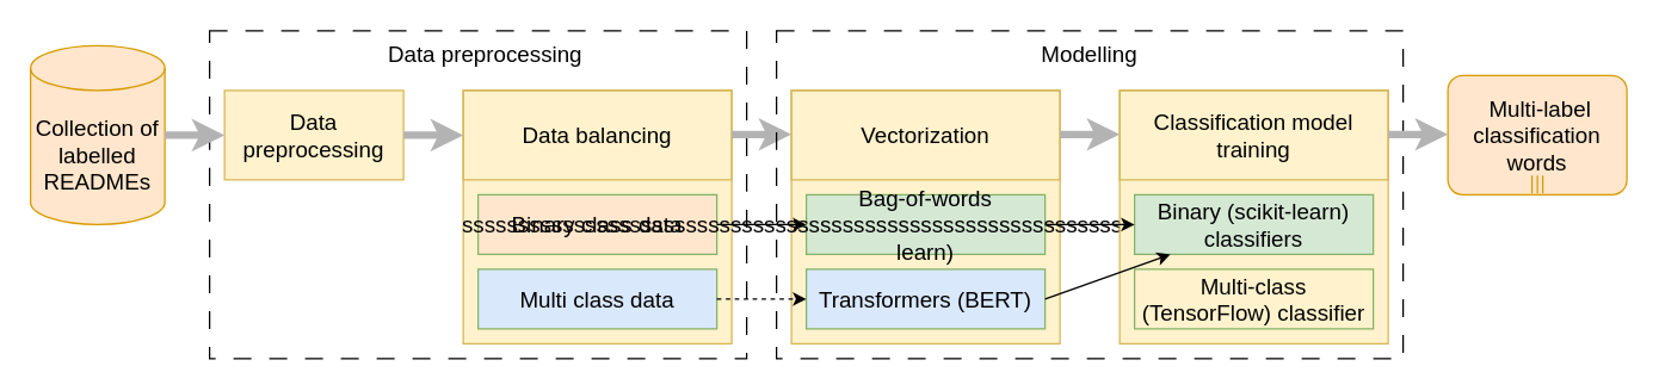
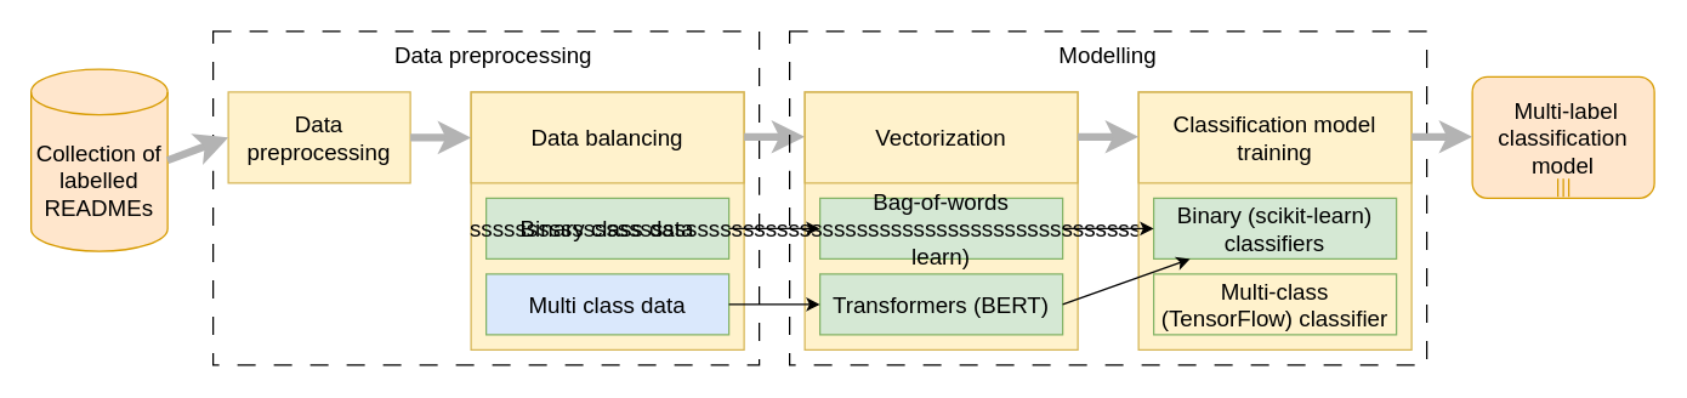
  <mxCell id="0" />
  <mxCell id="1" parent="0" />
  <mxCell id="2" value="" style="rounded=0;whiteSpace=wrap;html=1;strokeColor=#000000;fillColor=none;dashed=1;dashPattern=12 12;" vertex="1" parent="1"><mxGeometry x="140" y="20" width="360" height="220" as="geometry" /></mxCell>
- <mxCell id="3" value="&lt;font style=&quot;font-size: 15px;&quot;&gt;Collection of labelled READMEs&lt;/font&gt;" style="shape=cylinder3;whiteSpace=wrap;html=1;boundedLbl=1;backgroundOutline=1;size=15;fillColor=#ffe6cc;strokeColor=#d79b00;" parent="1" vertex="1"><mxGeometry x="20" y="30" width="90" height="120" as="geometry" /></mxCell>
- <mxCell id="4" value="&lt;font style=&quot;font-size: 15px;&quot;&gt;&amp;nbsp;Multi-label classification words&lt;/font&gt;" style="points=[[0.25,0,0],[0.5,0,0],[0.75,0,0],[1,0.25,0],[1,0.5,0],[1,0.75,0],[0.75,1,0],[0.5,1,0],[0.25,1,0],[0,0.75,0],[0,0.5,0],[0,0.25,0]];shape=mxgraph.bpmn.task;whiteSpace=wrap;rectStyle=rounded;size=10;html=1;taskMarker=abstract;isLoopMultiParallel=1;strokeColor=#D79B00;fillColor=#FFE6CC;align=center;" parent="1" vertex="1"><mxGeometry x="970" y="50" width="120" height="80" as="geometry" /></mxCell>
+ <mxCell id="3" value="&lt;font style=&quot;font-size: 15px;&quot;&gt;Collection of labelled READMEs&lt;/font&gt;" style="shape=cylinder3;whiteSpace=wrap;html=1;boundedLbl=1;backgroundOutline=1;size=15;fillColor=#ffe6cc;strokeColor=#d79b00;" parent="1" vertex="1"><mxGeometry x="20" y="45" width="90" height="120" as="geometry" /></mxCell>
+ <mxCell id="4" value="&lt;font style=&quot;font-size: 15px;&quot;&gt;&amp;nbsp;Multi-label classification model&lt;/font&gt;" style="points=[[0.25,0,0],[0.5,0,0],[0.75,0,0],[1,0.25,0],[1,0.5,0],[1,0.75,0],[0.75,1,0],[0.5,1,0],[0.25,1,0],[0,0.75,0],[0,0.5,0],[0,0.25,0]];shape=mxgraph.bpmn.task;whiteSpace=wrap;rectStyle=rounded;size=10;html=1;taskMarker=abstract;isLoopMultiParallel=1;strokeColor=#D79B00;fillColor=#FFE6CC;align=center;" parent="1" vertex="1"><mxGeometry x="970" y="50" width="120" height="80" as="geometry" /></mxCell>
  <mxCell id="5" value="&lt;font style=&quot;font-size: 15px;&quot;&gt;Data preprocessing&lt;/font&gt;" style="rounded=0;whiteSpace=wrap;html=1;fillColor=#fff2cc;strokeColor=#d6b656;" vertex="1" parent="1"><mxGeometry x="150" y="60" width="120" height="60" as="geometry" /></mxCell>
  <mxCell id="6" value="&lt;font style=&quot;font-size: 15px;&quot;&gt;Data preprocessing&lt;/font&gt;" style="text;html=1;strokeColor=none;fillColor=none;align=center;verticalAlign=middle;whiteSpace=wrap;rounded=0;" vertex="1" parent="1"><mxGeometry x="240" y="20" width="170" height="30" as="geometry" /></mxCell>
  <mxCell id="7" value="" style="group" vertex="1" connectable="0" parent="1"><mxGeometry x="330" y="60" width="180" height="180" as="geometry" /></mxCell>
  <mxCell id="8" value="" style="rounded=0;whiteSpace=wrap;html=1;fillColor=#fff2cc;strokeColor=#d6b656;" vertex="1" parent="7"><mxGeometry x="-20" width="180" height="170" as="geometry" /></mxCell>
  <mxCell id="9" value="&lt;font style=&quot;font-size: 15px;&quot;&gt;Data balancing&lt;/font&gt;" style="text;html=1;strokeColor=#D6B656;fillColor=none;align=center;verticalAlign=middle;whiteSpace=wrap;rounded=0;" vertex="1" parent="7"><mxGeometry x="-20" width="180" height="60" as="geometry" /></mxCell>
- <mxCell id="10" value="&lt;div style=&quot;&quot;&gt;&lt;span style=&quot;background-color: initial; font-size: 15px;&quot;&gt;Binary class data&lt;/span&gt;&lt;/div&gt;" style="rounded=0;whiteSpace=wrap;html=1;strokeColor=#82b366;fillColor=#ffe6cc;align=center;" vertex="1" parent="7"><mxGeometry x="-10" y="70" width="160" height="40" as="geometry" /></mxCell>
+ <mxCell id="10" value="&lt;div style=&quot;&quot;&gt;&lt;span style=&quot;background-color: initial; font-size: 15px;&quot;&gt;Binary class data&lt;/span&gt;&lt;/div&gt;" style="rounded=0;whiteSpace=wrap;html=1;strokeColor=#82b366;fillColor=#d5e8d4;align=center;" vertex="1" parent="7"><mxGeometry x="-10" y="70" width="160" height="40" as="geometry" /></mxCell>
  <mxCell id="11" value="&lt;div style=&quot;&quot;&gt;&lt;span style=&quot;background-color: initial;&quot;&gt;&lt;font style=&quot;font-size: 15px;&quot;&gt;Multi class data&lt;/font&gt;&lt;/span&gt;&lt;/div&gt;" style="rounded=0;whiteSpace=wrap;html=1;strokeColor=#82b366;fillColor=#dae8fc;align=center;" vertex="1" parent="7"><mxGeometry x="-10" y="120" width="160" height="40" as="geometry" /></mxCell>
  <mxCell id="12" value="" style="endArrow=classic;html=1;strokeColor=#B3B3B3;fontSize=15;exitX=1;exitY=0.5;exitDx=0;exitDy=0;exitPerimeter=0;entryX=0;entryY=0.5;entryDx=0;entryDy=0;strokeWidth=5;jumpStyle=none;rounded=0;" edge="1" parent="7"><mxGeometry width="50" height="50" relative="1" as="geometry"><mxPoint x="160" y="29.5" as="sourcePoint" /><mxPoint x="200" y="29.5" as="targetPoint" /></mxGeometry></mxCell>
  <mxCell id="13" value="" style="rounded=0;whiteSpace=wrap;html=1;strokeColor=#000000;fillColor=none;dashed=1;dashPattern=12 12;" vertex="1" parent="1"><mxGeometry x="520" y="20" width="420" height="220" as="geometry" /></mxCell>
  <mxCell id="14" value="" style="rounded=0;whiteSpace=wrap;html=1;fillColor=#fff2cc;strokeColor=#d6b656;" vertex="1" parent="1"><mxGeometry x="530" y="60" width="180" height="170" as="geometry" /></mxCell>
  <mxCell id="15" value="&lt;font style=&quot;font-size: 15px;&quot;&gt;Vectorization&lt;/font&gt;" style="text;html=1;strokeColor=#D6B656;fillColor=none;align=center;verticalAlign=middle;whiteSpace=wrap;rounded=0;" vertex="1" parent="1"><mxGeometry x="530" y="60" width="180" height="60" as="geometry" /></mxCell>
  <mxCell id="16" value="&lt;font style=&quot;font-size: 15px;&quot;&gt;&lt;span style=&quot;background-color: initial;&quot;&gt;&lt;font style=&quot;font-size: 15px;&quot;&gt;Bag-of-words &lt;br&gt;&lt;/font&gt;&lt;/span&gt;sssssssssssssssssssssssssssssssssssssssssssssssssssssssssssssssssssssssssssss(scikit-learn)&lt;/font&gt;" style="rounded=0;whiteSpace=wrap;html=1;strokeColor=#82b366;fillColor=#d5e8d4;align=center;" vertex="1" parent="1"><mxGeometry x="540" y="130" width="160" height="40" as="geometry" /></mxCell>
- <mxCell id="17" value="&lt;span style=&quot;background-color: initial;&quot;&gt;&lt;font style=&quot;font-size: 15px;&quot;&gt;Transformers (BERT)&lt;/font&gt;&lt;/span&gt;" style="rounded=0;whiteSpace=wrap;html=1;strokeColor=#82b366;fillColor=#dae8fc;align=center;" vertex="1" parent="1"><mxGeometry x="540" y="180" width="160" height="40" as="geometry" /></mxCell>
+ <mxCell id="17" value="&lt;span style=&quot;background-color: initial;&quot;&gt;&lt;font style=&quot;font-size: 15px;&quot;&gt;Transformers (BERT)&lt;/font&gt;&lt;/span&gt;" style="rounded=0;whiteSpace=wrap;html=1;strokeColor=#82b366;fillColor=#d5e8d4;align=center;" vertex="1" parent="1"><mxGeometry x="540" y="180" width="160" height="40" as="geometry" /></mxCell>
  <mxCell id="18" value="" style="rounded=0;whiteSpace=wrap;html=1;fillColor=#fff2cc;strokeColor=#d6b656;" vertex="1" parent="1"><mxGeometry x="750" y="60" width="180" height="170" as="geometry" /></mxCell>
  <mxCell id="19" value="&lt;span style=&quot;background-color: initial;&quot;&gt;&lt;font style=&quot;font-size: 15px;&quot;&gt;Binary (scikit-learn) classifiers&lt;/font&gt;&lt;/span&gt;" style="rounded=0;whiteSpace=wrap;html=1;strokeColor=#82b366;fillColor=#d5e8d4;align=center;" vertex="1" parent="1"><mxGeometry x="760" y="130" width="160" height="40" as="geometry" /></mxCell>
  <mxCell id="20" value="&lt;span style=&quot;background-color: initial;&quot;&gt;&lt;font style=&quot;font-size: 15px;&quot;&gt;Multi-class (TensorFlow) classifier&lt;/font&gt;&lt;/span&gt;" style="rounded=0;whiteSpace=wrap;html=1;strokeColor=#82b366;fillColor=#fff2cc;align=center;" vertex="1" parent="1"><mxGeometry x="760" y="180" width="160" height="40" as="geometry" /></mxCell>
  <mxCell id="21" value="&lt;span style=&quot;background-color: initial;&quot;&gt;&lt;font style=&quot;font-size: 15px;&quot;&gt;Classification&amp;nbsp;model training&lt;/font&gt;&lt;/span&gt;" style="text;html=1;strokeColor=#D6B656;fillColor=none;align=center;verticalAlign=middle;whiteSpace=wrap;rounded=0;" vertex="1" parent="1"><mxGeometry x="750" y="60" width="180" height="60" as="geometry" /></mxCell>
  <mxCell id="22" value="" style="endArrow=classic;html=1;rounded=0;entryX=0;entryY=0.5;entryDx=0;entryDy=0;exitX=1;exitY=0.5;exitDx=0;exitDy=0;" edge="1" parent="1" source="10" target="16"><mxGeometry width="50" height="50" relative="1" as="geometry"><mxPoint x="500" y="160" as="sourcePoint" /><mxPoint x="550" y="110" as="targetPoint" /></mxGeometry></mxCell>
- <mxCell id="23" value="" style="endArrow=classic;html=1;rounded=0;entryX=0;entryY=0.5;entryDx=0;entryDy=0;exitX=1;exitY=0.5;exitDx=0;exitDy=0;dashed=1;" edge="1" parent="1" source="11" target="17"><mxGeometry width="50" height="50" relative="1" as="geometry"><mxPoint x="500" y="209.5" as="sourcePoint" /><mxPoint x="600" y="209.5" as="targetPoint" /></mxGeometry></mxCell>
+ <mxCell id="23" value="" style="endArrow=classic;html=1;rounded=0;entryX=0;entryY=0.5;entryDx=0;entryDy=0;exitX=1;exitY=0.5;exitDx=0;exitDy=0;" edge="1" parent="1" source="11" target="17"><mxGeometry width="50" height="50" relative="1" as="geometry"><mxPoint x="500" y="209.5" as="sourcePoint" /><mxPoint x="600" y="209.5" as="targetPoint" /></mxGeometry></mxCell>
  <mxCell id="24" value="" style="endArrow=classic;html=1;rounded=0;exitX=1;exitY=0.5;exitDx=0;exitDy=0;entryX=0;entryY=0.5;entryDx=0;entryDy=0;" edge="1" parent="1" source="16" target="19"><mxGeometry width="50" height="50" relative="1" as="geometry"><mxPoint x="760" y="159.5" as="sourcePoint" /><mxPoint x="840" y="160" as="targetPoint" /></mxGeometry></mxCell>
  <mxCell id="25" value="" style="endArrow=classic;html=1;rounded=0;exitX=1;exitY=0.5;exitDx=0;exitDy=0;" edge="1" parent="1" source="17" target="19"><mxGeometry width="50" height="50" relative="1" as="geometry"><mxPoint x="760" y="209.5" as="sourcePoint" /><mxPoint x="840" y="210" as="targetPoint" /></mxGeometry></mxCell>
  <mxCell id="26" value="&lt;font style=&quot;font-size: 15px;&quot;&gt;Modelling&lt;/font&gt;" style="text;html=1;strokeColor=none;fillColor=none;align=center;verticalAlign=middle;whiteSpace=wrap;rounded=0;" vertex="1" parent="1"><mxGeometry x="645" y="20" width="170" height="30" as="geometry" /></mxCell>
  <mxCell id="27" value="" style="endArrow=classic;html=1;strokeColor=#B3B3B3;fontSize=15;exitX=1;exitY=0.5;exitDx=0;exitDy=0;exitPerimeter=0;entryX=0;entryY=0.5;entryDx=0;entryDy=0;strokeWidth=5;jumpStyle=none;rounded=0;" edge="1" parent="1" source="3" target="5"><mxGeometry width="50" height="50" relative="1" as="geometry"><mxPoint x="510" y="-110" as="sourcePoint" /><mxPoint x="560" y="-160" as="targetPoint" /></mxGeometry></mxCell>
  <mxCell id="28" value="" style="endArrow=classic;html=1;strokeColor=#B3B3B3;fontSize=15;exitX=1;exitY=0.5;exitDx=0;exitDy=0;entryX=0;entryY=0.5;entryDx=0;entryDy=0;strokeWidth=5;jumpStyle=none;rounded=0;" edge="1" parent="1" source="5" target="9"><mxGeometry width="50" height="50" relative="1" as="geometry"><mxPoint x="270" y="89.5" as="sourcePoint" /><mxPoint x="330" y="89.5" as="targetPoint" /></mxGeometry></mxCell>
  <mxCell id="29" value="" style="endArrow=classic;html=1;strokeColor=#B3B3B3;fontSize=15;exitX=1;exitY=0.5;exitDx=0;exitDy=0;exitPerimeter=0;entryX=0;entryY=0.5;entryDx=0;entryDy=0;strokeWidth=5;jumpStyle=none;rounded=0;" edge="1" parent="1"><mxGeometry width="50" height="50" relative="1" as="geometry"><mxPoint x="710" y="89.5" as="sourcePoint" /><mxPoint x="750" y="89.5" as="targetPoint" /></mxGeometry></mxCell>
  <mxCell id="30" value="" style="endArrow=classic;html=1;strokeColor=#B3B3B3;fontSize=15;exitX=1;exitY=0.5;exitDx=0;exitDy=0;exitPerimeter=0;entryX=0;entryY=0.5;entryDx=0;entryDy=0;strokeWidth=5;jumpStyle=none;rounded=0;" edge="1" parent="1"><mxGeometry width="50" height="50" relative="1" as="geometry"><mxPoint x="930" y="89.5" as="sourcePoint" /><mxPoint x="970" y="89.5" as="targetPoint" /></mxGeometry></mxCell>
